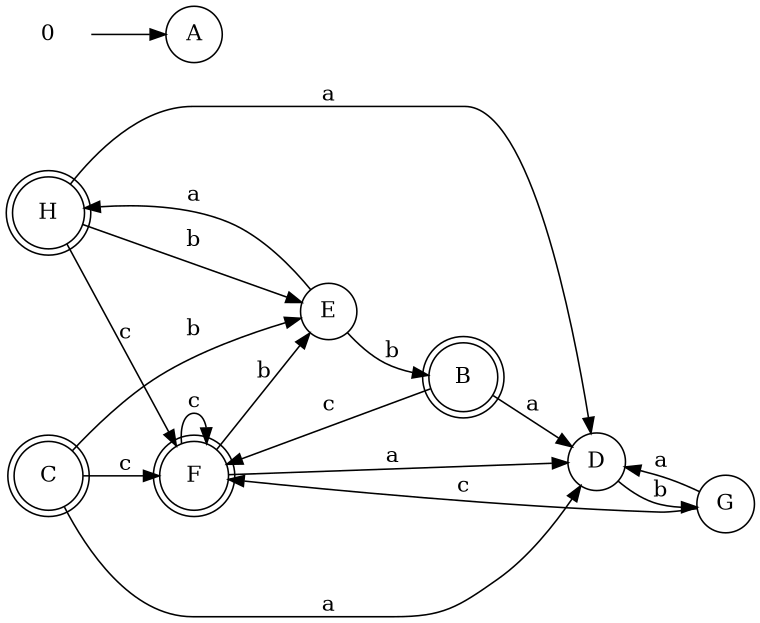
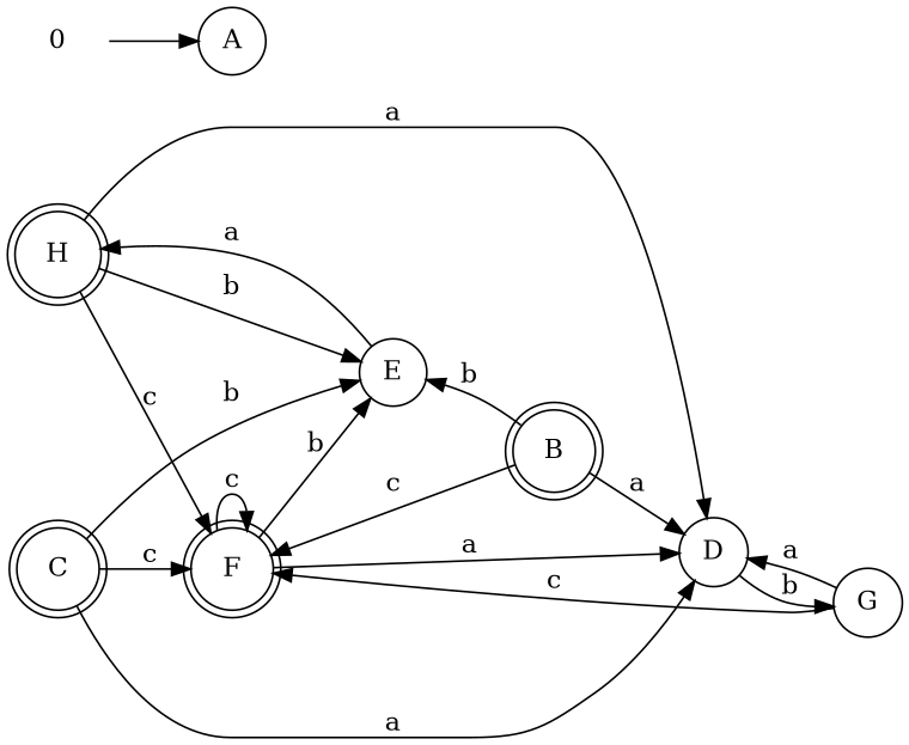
  digraph {
    fontname="DejaVu Serif"
    rankdir=LR
    node [fontname="DejaVu Serif" shape=doublecircle]
    edge [fontname="DejaVu Serif"]
    H
    F
    E [shape=circle]
    D [shape=circle]
    G [shape=circle]
    C
    B
    A [shape=circle]
    0 [shape=none]
    H -> F [label=c]
    H -> E [label=b]
    H -> D [label=a]
    F -> F [label=c]
    F -> E [label=b]
    F -> D [label=a]
    E -> H [label=a]
    D -> G [label=b]
    G -> F [label=c]
    G -> D [label=a]
    C -> F [label=c]
    C -> E [label=b]
    C -> D [label=a]
    B -> F [label=c]
-   E -> B [label=b]
+   B -> E [label=b]
    B -> D [label=a]
    0 -> A
  }
